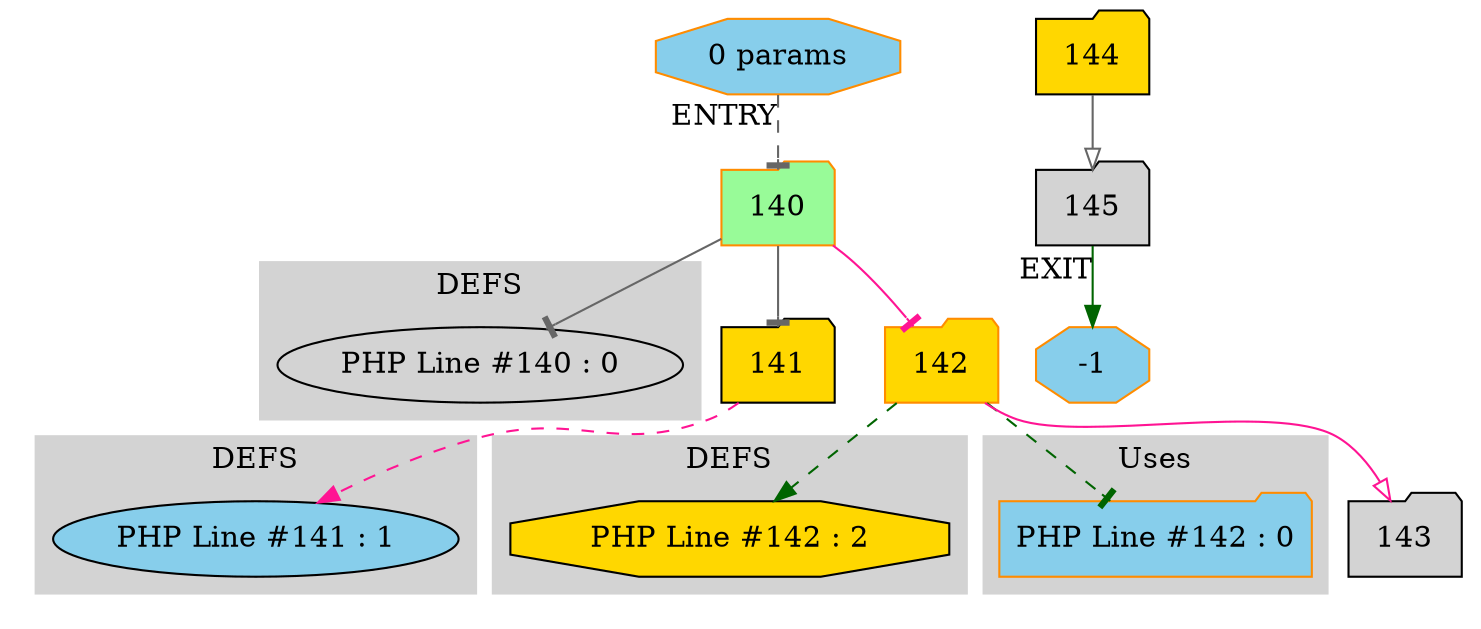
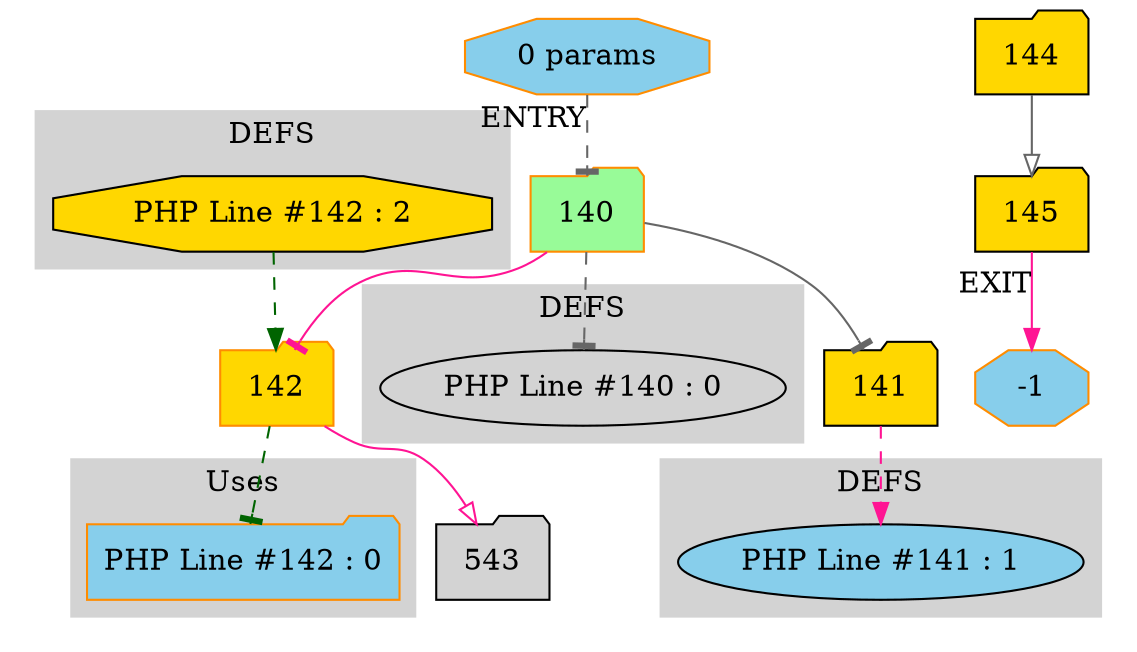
  digraph {
    node [color=black fillcolor=gold shape=folder style=filled]
    edge [arrowhead=tee color=gray40]
    n1 [fillcolor=lightgrey label="PHP Line #140 : 0" shape=ellipse]
    n2 [fillcolor=skyblue label="PHP Line #141 : 1" shape=ellipse]
    n3 [label="PHP Line #142 : 2" shape=octagon]
    n4 [color=darkorange fillcolor=skyblue label="PHP Line #142 : 0"]
    n5 [color=darkorange fillcolor=palegreen label=140]
    n6 [label=141]
    n7 [color=darkorange label=142]
-   n8 [fillcolor=lightgrey label=143]
+   n8 [fillcolor=lightgrey label=543]
    n9 [label=144]
-   n10 [fillcolor=lightgrey label=145]
+   n10 [label=145]
    -1 [color=darkorange fillcolor=skyblue shape=octagon]
    n12 [color=darkorange fillcolor=skyblue label="0 params" shape=octagon]
    subgraph cluster_1 {
      color=lightgrey
      label=DEFS
      style=filled
      n1
    }
    subgraph cluster_2 {
      color=lightgrey
      label=DEFS
      style=filled
      n2
    }
    subgraph cluster_3 {
      color=lightgrey
      label=DEFS
      style=filled
      n3
    }
    subgraph cluster_4 {
      color=lightgrey
      label=Uses
      style=filled
      n4
    }
-   n5 -> n1 [style=solid]
+   n5 -> n1 [style=dashed]
    n5 -> n6
    n5 -> n7 [color=deeppink]
    n6 -> n2 [arrowhead=normal color=deeppink style=dashed]
-   n7 -> n3 [arrowhead=normal color=darkgreen style=dashed]
+   n3 -> n7 [arrowhead=normal color=darkgreen style=dashed]
    n7 -> n4 [color=darkgreen style=dashed]
    n7 -> n8 [arrowhead=onormal color=deeppink]
    n9 -> n10 [arrowhead=onormal]
-   n10 -> -1 [arrowhead=normal color=darkgreen xlabel=EXIT]
+   n10 -> -1 [arrowhead=normal color=deeppink xlabel=EXIT]
    n12 -> n5 [style=dashed xlabel=ENTRY]
  }
